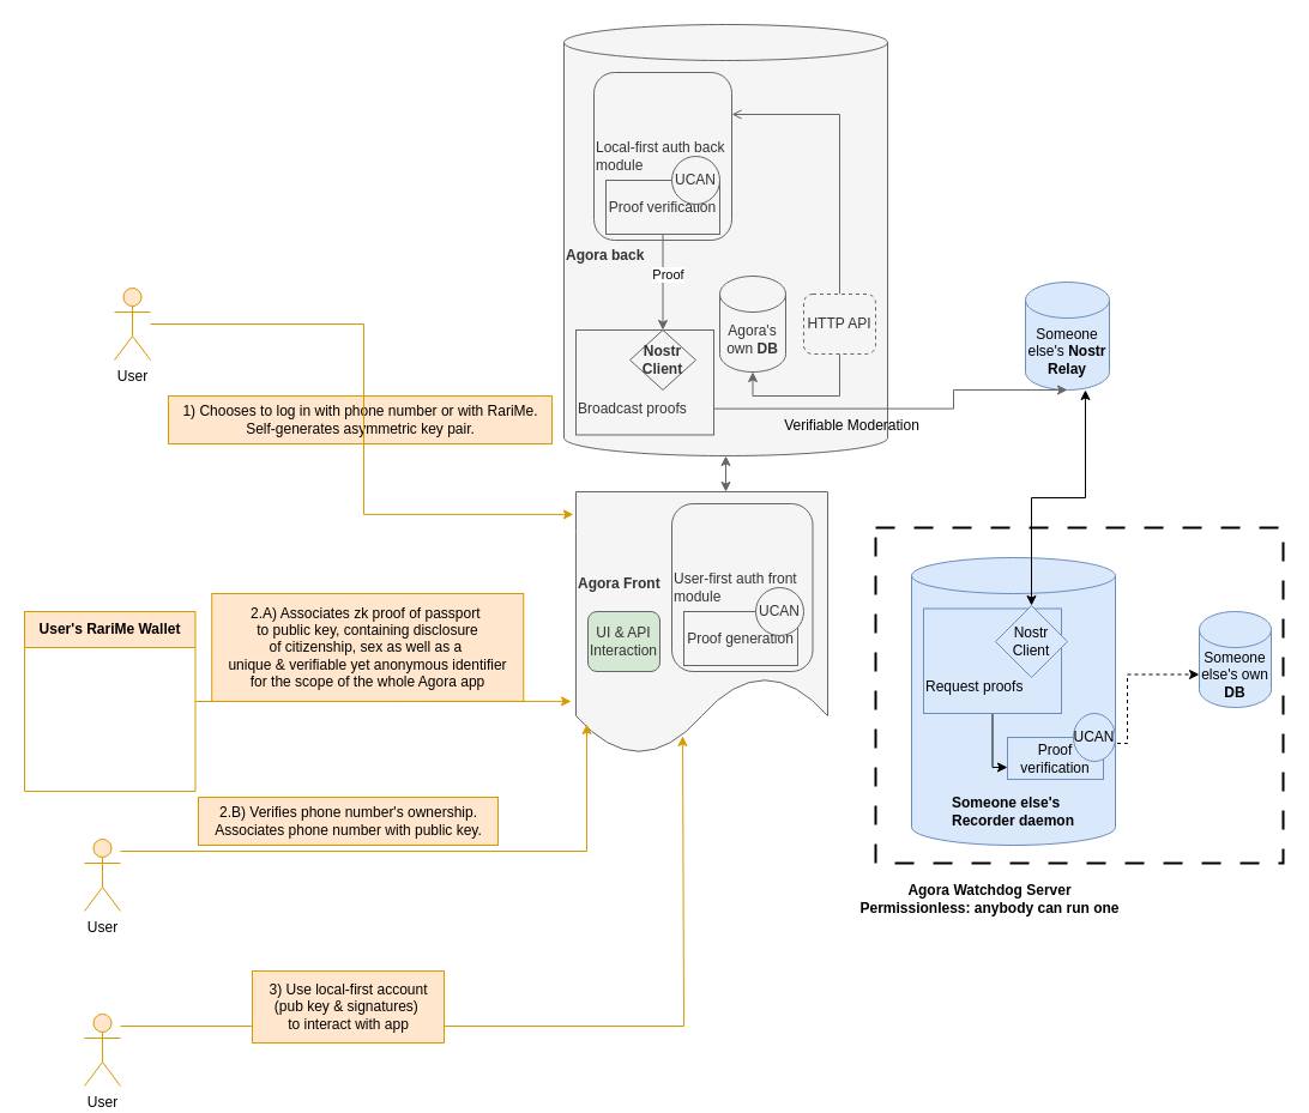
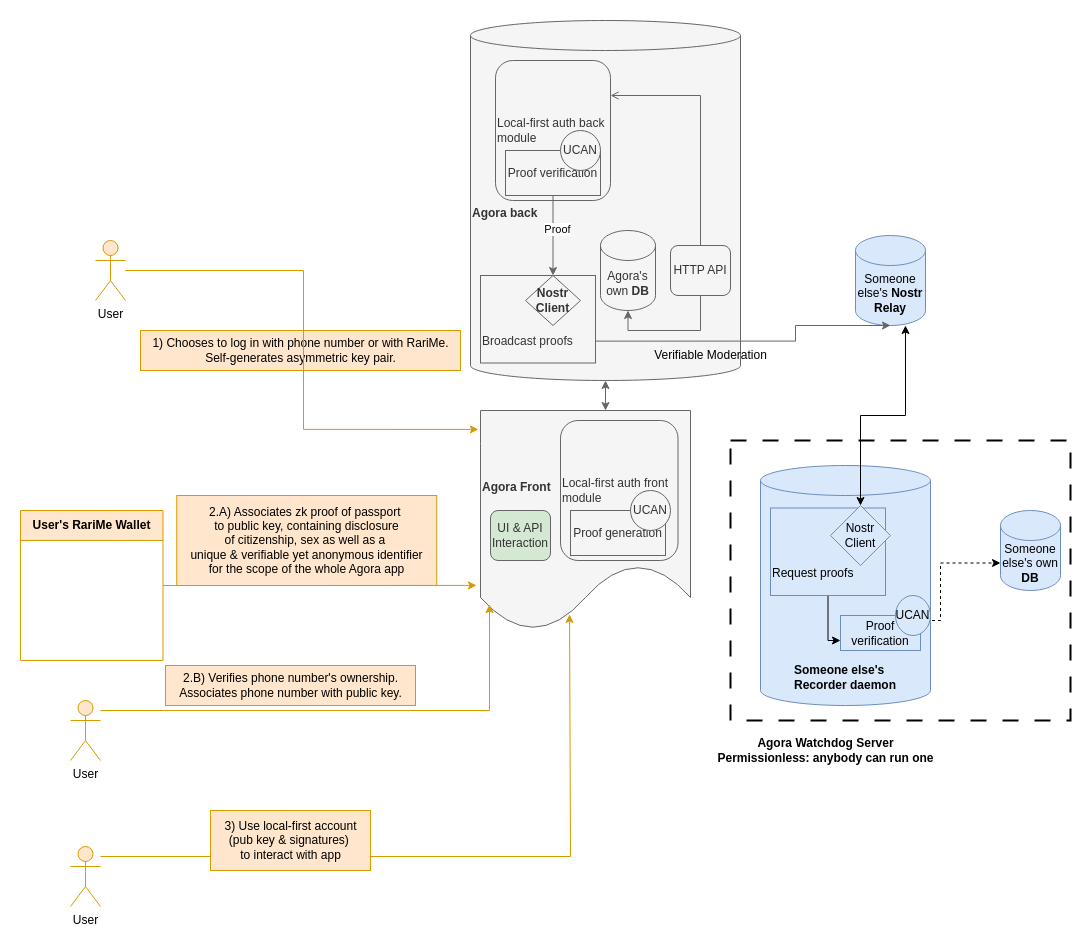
  <mxCell id="0" />
  <mxCell id="1" parent="0" />
  <mxCell id="2" value="" style="rounded=0;whiteSpace=wrap;html=1;fillColor=none;dashed=1;dashPattern=8 8;strokeWidth=2;" parent="1" vertex="1"><mxGeometry x="730" y="440" width="340" height="280" as="geometry" /></mxCell>
  <mxCell id="3" value="&lt;div&gt;&lt;br&gt;&lt;/div&gt;&lt;div&gt;&lt;br&gt;&lt;/div&gt;&lt;div&gt;&lt;br&gt;&lt;/div&gt;&lt;div style=&quot;text-align: left;&quot;&gt;&lt;span style=&quot;background-color: initial;&quot;&gt;&lt;b&gt;&lt;br&gt;&lt;/b&gt;&lt;/span&gt;&lt;/div&gt;&lt;div style=&quot;text-align: left;&quot;&gt;&lt;span style=&quot;background-color: initial;&quot;&gt;&lt;b&gt;&lt;br&gt;&lt;/b&gt;&lt;/span&gt;&lt;/div&gt;&lt;div style=&quot;text-align: left;&quot;&gt;&lt;span style=&quot;background-color: initial;&quot;&gt;&lt;b&gt;&lt;br&gt;&lt;/b&gt;&lt;/span&gt;&lt;/div&gt;&lt;div style=&quot;text-align: left;&quot;&gt;&lt;span style=&quot;background-color: initial;&quot;&gt;&lt;b&gt;&lt;br&gt;&lt;/b&gt;&lt;/span&gt;&lt;/div&gt;&lt;div style=&quot;text-align: left;&quot;&gt;&lt;span style=&quot;background-color: initial;&quot;&gt;&lt;b&gt;&lt;br&gt;&lt;/b&gt;&lt;/span&gt;&lt;/div&gt;&lt;div style=&quot;text-align: left;&quot;&gt;&lt;span style=&quot;background-color: initial;&quot;&gt;&lt;b&gt;&lt;br&gt;&lt;/b&gt;&lt;/span&gt;&lt;/div&gt;&lt;div style=&quot;text-align: left;&quot;&gt;&lt;span style=&quot;background-color: initial;&quot;&gt;&lt;b&gt;&lt;br&gt;&lt;/b&gt;&lt;/span&gt;&lt;/div&gt;&lt;div style=&quot;text-align: left;&quot;&gt;&lt;span style=&quot;background-color: initial;&quot;&gt;&lt;b&gt;&lt;br&gt;&lt;/b&gt;&lt;/span&gt;&lt;/div&gt;&lt;div style=&quot;text-align: left;&quot;&gt;&lt;span style=&quot;background-color: initial;&quot;&gt;&lt;b&gt;Someone else's&amp;nbsp;&lt;/b&gt;&lt;/span&gt;&lt;/div&gt;&lt;div style=&quot;text-align: left;&quot;&gt;&lt;span style=&quot;background-color: initial;&quot;&gt;&lt;b&gt;Recorder daemon&lt;/b&gt;&lt;/span&gt;&lt;/div&gt;" style="shape=cylinder3;whiteSpace=wrap;html=1;boundedLbl=1;backgroundOutline=1;size=15;fillColor=#dae8fc;strokeColor=#6c8ebf;" parent="1" vertex="1"><mxGeometry x="760" y="465" width="170" height="240" as="geometry" /></mxCell>
  <mxCell id="4" value="&lt;div style=&quot;&quot;&gt;&lt;span style=&quot;background-color: initial;&quot;&gt;Agora Front&lt;/span&gt;&lt;/div&gt;" style="shape=document;whiteSpace=wrap;html=1;boundedLbl=1;fontStyle=1;fillColor=#f5f5f5;fontColor=#333333;strokeColor=#666666;align=left;" parent="1" vertex="1"><mxGeometry x="480" y="410" width="210" height="220" as="geometry" /></mxCell>
  <mxCell id="5" value="Someone else's &lt;b&gt;Nostr Relay&lt;/b&gt;" style="shape=cylinder3;whiteSpace=wrap;html=1;boundedLbl=1;backgroundOutline=1;size=15;fillColor=#dae8fc;strokeColor=#6c8ebf;" parent="1" vertex="1"><mxGeometry x="855" y="235" width="70" height="90" as="geometry" /></mxCell>
  <mxCell id="6" style="edgeStyle=orthogonalEdgeStyle;rounded=0;orthogonalLoop=1;jettySize=auto;html=1;startArrow=classic;startFill=1;fillColor=#f5f5f5;strokeColor=#666666;" parent="1" source="7" target="4" edge="1"><mxGeometry relative="1" as="geometry"><Array as="points"><mxPoint x="570" y="410" /><mxPoint x="570" y="410" /></Array></mxGeometry></mxCell>
  <mxCell id="7" value="&lt;b&gt;Agora back&lt;/b&gt;" style="shape=cylinder3;whiteSpace=wrap;html=1;boundedLbl=1;backgroundOutline=1;size=15;fillColor=#f5f5f5;fontColor=#333333;strokeColor=#666666;align=left;" parent="1" vertex="1"><mxGeometry x="470" y="20" width="270" height="360" as="geometry" /></mxCell>
  <mxCell id="8" value="Agora's own &lt;b&gt;DB&lt;/b&gt;" style="shape=cylinder3;whiteSpace=wrap;html=1;boundedLbl=1;backgroundOutline=1;size=15;fillColor=#f5f5f5;fontColor=#333333;strokeColor=#666666;" parent="1" vertex="1"><mxGeometry x="600" y="230" width="55" height="80" as="geometry" /></mxCell>
  <mxCell id="9" value="Someone else's own &lt;b&gt;DB&lt;/b&gt;" style="shape=cylinder3;whiteSpace=wrap;html=1;boundedLbl=1;backgroundOutline=1;size=15;fillColor=#dae8fc;strokeColor=#6c8ebf;" parent="1" vertex="1"><mxGeometry x="1000" y="510" width="60" height="80" as="geometry" /></mxCell>
  <mxCell id="10" style="edgeStyle=orthogonalEdgeStyle;rounded=0;orthogonalLoop=1;jettySize=auto;html=1;entryX=0;entryY=0;entryDx=0;entryDy=52.5;entryPerimeter=0;dashed=1;exitX=1;exitY=0.5;exitDx=0;exitDy=0;" parent="1" source="27" target="9" edge="1"><mxGeometry relative="1" as="geometry"><Array as="points"><mxPoint x="920" y="620" /><mxPoint x="940" y="620" /><mxPoint x="940" y="563" /></Array></mxGeometry></mxCell>
- <mxCell id="11" value="User-first auth front module" style="rounded=1;whiteSpace=wrap;html=1;fillColor=#f5f5f5;fontColor=#333333;strokeColor=#666666;align=left;" parent="1" vertex="1"><mxGeometry x="560" y="420" width="117.5" height="140" as="geometry" /></mxCell>
+ <mxCell id="11" value="Local-first auth front module" style="rounded=1;whiteSpace=wrap;html=1;fillColor=#f5f5f5;fontColor=#333333;strokeColor=#666666;align=left;" parent="1" vertex="1"><mxGeometry x="560" y="420" width="117.5" height="140" as="geometry" /></mxCell>
  <mxCell id="12" value="1) Chooses to log in with phone number or with RariMe. &lt;br&gt;Self-generates asymmetric key pair." style="text;html=1;align=center;verticalAlign=middle;resizable=0;points=[];autosize=1;strokeColor=#d79b00;fillColor=#ffe6cc;" parent="1" vertex="1"><mxGeometry x="140" y="330" width="320" height="40" as="geometry" /></mxCell>
  <mxCell id="13" style="edgeStyle=orthogonalEdgeStyle;rounded=0;orthogonalLoop=1;jettySize=auto;html=1;entryX=-0.01;entryY=0.086;entryDx=0;entryDy=0;fillColor=#ffe6cc;strokeColor=#d79b00;entryPerimeter=0;" parent="1" source="14" target="4" edge="1"><mxGeometry relative="1" as="geometry"><Array as="points"><mxPoint x="303" y="270" /><mxPoint x="303" y="429" /></Array></mxGeometry></mxCell>
  <mxCell id="14" value="User" style="shape=umlActor;verticalLabelPosition=bottom;verticalAlign=top;html=1;outlineConnect=0;fillColor=#ffe6cc;strokeColor=#d79b00;" parent="1" vertex="1"><mxGeometry x="95" y="240" width="30" height="60" as="geometry" /></mxCell>
  <mxCell id="15" value="User's &lt;span style=&quot;background-color: initial;&quot;&gt;RariMe Wallet&lt;/span&gt;" style="swimlane;whiteSpace=wrap;html=1;startSize=30;fillColor=#ffe6cc;strokeColor=#d79b00;" parent="1" vertex="1"><mxGeometry x="20" y="510" width="142.5" height="150" as="geometry" /></mxCell>
  <mxCell id="16" value="2.A) Associates zk proof of passport&amp;nbsp;&lt;div&gt;&lt;span style=&quot;background-color: initial;&quot;&gt;to public key,&amp;nbsp;&lt;/span&gt;&lt;span style=&quot;background-color: initial;&quot;&gt;containing disclosure &lt;br&gt;of citizenship, sex&lt;/span&gt;&lt;span style=&quot;background-color: initial;&quot;&gt;&amp;nbsp;&lt;/span&gt;&lt;span style=&quot;background-color: initial;&quot;&gt;as well as a&amp;nbsp;&lt;br&gt;&lt;/span&gt;&lt;span style=&quot;background-color: initial;&quot;&gt;unique &amp;amp; verifiable&amp;nbsp;&lt;/span&gt;&lt;span style=&quot;background-color: initial;&quot;&gt;yet anonymous identifier&lt;/span&gt;&lt;/div&gt;&lt;div&gt;&lt;div&gt;&lt;div&gt;for the scope of the whole Agora app&lt;/div&gt;&lt;/div&gt;&lt;/div&gt;" style="text;html=1;align=center;verticalAlign=middle;resizable=0;points=[];autosize=1;strokeColor=#d79b00;fillColor=#ffe6cc;" parent="1" vertex="1"><mxGeometry x="176.25" y="495" width="260" height="90" as="geometry" /></mxCell>
  <mxCell id="17" style="edgeStyle=orthogonalEdgeStyle;rounded=0;orthogonalLoop=1;jettySize=auto;html=1;entryX=0.043;entryY=0.882;entryDx=0;entryDy=0;entryPerimeter=0;fillColor=#ffe6cc;strokeColor=#d79b00;" parent="1" source="18" target="4" edge="1"><mxGeometry relative="1" as="geometry"><mxPoint x="360" y="730" as="targetPoint" /><Array as="points"><mxPoint x="489" y="710" /></Array></mxGeometry></mxCell>
  <mxCell id="18" value="User" style="shape=umlActor;verticalLabelPosition=bottom;verticalAlign=top;html=1;outlineConnect=0;fillColor=#ffe6cc;strokeColor=#d79b00;" parent="1" vertex="1"><mxGeometry x="70" y="700" width="30" height="60" as="geometry" /></mxCell>
  <mxCell id="19" value="Verifiable Moderation" style="text;html=1;align=center;verticalAlign=middle;resizable=0;points=[];autosize=1;" parent="1" vertex="1"><mxGeometry x="640" y="340" width="140" height="30" as="geometry" /></mxCell>
  <mxCell id="20" value="Local-first auth back module" style="rounded=1;whiteSpace=wrap;html=1;fillColor=#f5f5f5;fontColor=#333333;strokeColor=#666666;align=left;" parent="1" vertex="1"><mxGeometry x="495" y="60" width="115" height="140" as="geometry" /></mxCell>
  <mxCell id="21" value="&lt;b&gt;Agora Watchdog Server&lt;br&gt;Permissionless: anybody can run one&lt;/b&gt;" style="text;html=1;align=center;verticalAlign=middle;resizable=0;points=[];autosize=1;strokeColor=none;fillColor=none;" parent="1" vertex="1"><mxGeometry x="705" y="730" width="240" height="40" as="geometry" /></mxCell>
  <mxCell id="22" style="edgeStyle=orthogonalEdgeStyle;rounded=0;orthogonalLoop=1;jettySize=auto;html=1;entryX=-0.019;entryY=0.795;entryDx=0;entryDy=0;entryPerimeter=0;fillColor=#ffe6cc;strokeColor=#d79b00;" parent="1" source="15" target="4" edge="1"><mxGeometry relative="1" as="geometry"><mxPoint x="466.25" y="585" as="targetPoint" /></mxGeometry></mxCell>
  <mxCell id="23" style="edgeStyle=orthogonalEdgeStyle;rounded=0;orthogonalLoop=1;jettySize=auto;html=1;entryX=0.5;entryY=0;entryDx=0;entryDy=0;fillColor=#f5f5f5;strokeColor=#666666;" parent="1" source="25" target="44" edge="1"><mxGeometry relative="1" as="geometry" /></mxCell>
  <mxCell id="24" value="Proof" style="edgeLabel;html=1;align=center;verticalAlign=middle;resizable=0;points=[];" parent="23" vertex="1" connectable="0"><mxGeometry x="-0.176" y="4" relative="1" as="geometry"><mxPoint as="offset" /></mxGeometry></mxCell>
  <mxCell id="25" value="Proof verification" style="rounded=0;whiteSpace=wrap;html=1;fillColor=#f5f5f5;fontColor=#333333;strokeColor=#666666;" parent="1" vertex="1"><mxGeometry x="505" y="150" width="95" height="45" as="geometry" /></mxCell>
  <mxCell id="26" value="UCAN" style="ellipse;whiteSpace=wrap;html=1;fillColor=#f5f5f5;fontColor=#333333;strokeColor=#666666;" parent="1" vertex="1"><mxGeometry x="560" y="130" width="40" height="40" as="geometry" /></mxCell>
  <mxCell id="27" value="Proof verification" style="rounded=0;whiteSpace=wrap;html=1;fillColor=#dae8fc;strokeColor=#6c8ebf;" parent="1" vertex="1"><mxGeometry x="840" y="615" width="80" height="35" as="geometry" /></mxCell>
  <mxCell id="28" value="UCAN" style="ellipse;whiteSpace=wrap;html=1;fillColor=#dae8fc;strokeColor=#6c8ebf;" parent="1" vertex="1"><mxGeometry x="895" y="595" width="35" height="40" as="geometry" /></mxCell>
  <mxCell id="29" value="Proof generation" style="rounded=0;whiteSpace=wrap;html=1;fillColor=#f5f5f5;fontColor=#333333;strokeColor=#666666;" parent="1" vertex="1"><mxGeometry x="570" y="510" width="95" height="45" as="geometry" /></mxCell>
  <mxCell id="30" value="UCAN" style="ellipse;whiteSpace=wrap;html=1;fillColor=#f5f5f5;fontColor=#333333;strokeColor=#666666;" parent="1" vertex="1"><mxGeometry x="630" y="490" width="40" height="40" as="geometry" /></mxCell>
  <mxCell id="31" style="edgeStyle=orthogonalEdgeStyle;rounded=0;orthogonalLoop=1;jettySize=auto;html=1;entryX=0.424;entryY=0.927;entryDx=0;entryDy=0;entryPerimeter=0;fillColor=#ffe6cc;strokeColor=#d79b00;" parent="1" source="32" target="4" edge="1"><mxGeometry relative="1" as="geometry"><mxPoint x="489" y="750" as="targetPoint" /><Array as="points"><mxPoint x="570" y="856" /></Array></mxGeometry></mxCell>
  <mxCell id="32" value="User" style="shape=umlActor;verticalLabelPosition=bottom;verticalAlign=top;html=1;outlineConnect=0;fillColor=#ffe6cc;strokeColor=#d79b00;" parent="1" vertex="1"><mxGeometry x="70" y="846" width="30" height="60" as="geometry" /></mxCell>
  <mxCell id="33" value="3) Use local-first account &lt;br&gt;(pub key &amp;amp; signatures)&amp;nbsp;&lt;div&gt;to interact with app&lt;/div&gt;" style="text;html=1;align=center;verticalAlign=middle;resizable=0;points=[];autosize=1;strokeColor=#d79b00;fillColor=#ffe6cc;" parent="1" vertex="1"><mxGeometry x="210" y="810" width="160" height="60" as="geometry" /></mxCell>
  <mxCell id="34" value="2.B) Verifies phone number's ownership.&lt;br&gt;Associates phone number with public key." style="text;html=1;align=center;verticalAlign=middle;resizable=0;points=[];autosize=1;strokeColor=#d79b00;fillColor=#ffe6cc;" parent="1" vertex="1"><mxGeometry x="165" y="665" width="250" height="40" as="geometry" /></mxCell>
  <mxCell id="35" style="edgeStyle=orthogonalEdgeStyle;rounded=0;orthogonalLoop=1;jettySize=auto;html=1;entryX=1;entryY=0.25;entryDx=0;entryDy=0;fillColor=#f5f5f5;strokeColor=#666666;endArrow=open;" parent="1" source="36" target="20" edge="1"><mxGeometry relative="1" as="geometry"><Array as="points"><mxPoint x="700" y="95" /></Array></mxGeometry></mxCell>
- <mxCell id="36" value="HTTP API" style="rounded=1;whiteSpace=wrap;html=1;fillColor=#f5f5f5;fontColor=#333333;strokeColor=#666666;dashed=1;" parent="1" vertex="1"><mxGeometry x="670" y="245" width="60" height="50" as="geometry" /></mxCell>
+ <mxCell id="36" value="HTTP API" style="rounded=1;whiteSpace=wrap;html=1;fillColor=#f5f5f5;fontColor=#333333;strokeColor=#666666;" parent="1" vertex="1"><mxGeometry x="670" y="245" width="60" height="50" as="geometry" /></mxCell>
  <mxCell id="37" style="edgeStyle=orthogonalEdgeStyle;rounded=0;orthogonalLoop=1;jettySize=auto;html=1;entryX=0.5;entryY=1;entryDx=0;entryDy=0;entryPerimeter=0;fillColor=#f5f5f5;strokeColor=#666666;" parent="1" source="36" target="8" edge="1"><mxGeometry relative="1" as="geometry"><Array as="points"><mxPoint x="700" y="330" /><mxPoint x="628" y="330" /></Array></mxGeometry></mxCell>
  <mxCell id="38" value="UI &amp;amp; API Interaction" style="rounded=1;whiteSpace=wrap;html=1;fillColor=#d5e8d4;fontColor=#333333;strokeColor=#666666;" parent="1" vertex="1"><mxGeometry x="490" y="510" width="60" height="50" as="geometry" /></mxCell>
  <mxCell id="39" style="edgeStyle=orthogonalEdgeStyle;rounded=0;orthogonalLoop=1;jettySize=auto;html=1;entryX=0.714;entryY=1;entryDx=0;entryDy=0;entryPerimeter=0;startArrow=classic;startFill=1;" parent="1" source="42" target="5" edge="1"><mxGeometry relative="1" as="geometry" /></mxCell>
  <mxCell id="40" style="edgeStyle=orthogonalEdgeStyle;rounded=0;orthogonalLoop=1;jettySize=auto;html=1;entryX=0.5;entryY=1;entryDx=0;entryDy=0;startArrow=classic;startFill=1;endArrow=none;endFill=0;" parent="1" source="27" target="41" edge="1"><mxGeometry relative="1" as="geometry"><Array as="points"><mxPoint x="828" y="640" /></Array></mxGeometry></mxCell>
  <mxCell id="41" value="&lt;div&gt;&lt;br&gt;&lt;/div&gt;&lt;div&gt;&lt;br&gt;&lt;/div&gt;&lt;div&gt;&lt;br&gt;&lt;/div&gt;Request proofs" style="rounded=0;whiteSpace=wrap;html=1;fillColor=#dae8fc;strokeColor=#6c8ebf;align=left;" parent="1" vertex="1"><mxGeometry x="770" y="507.5" width="115" height="87.5" as="geometry" /></mxCell>
  <mxCell id="42" value="Nostr&lt;div&gt;Client&lt;/div&gt;" style="rhombus;whiteSpace=wrap;html=1;fillColor=#dae8fc;strokeColor=#6c8ebf;" parent="1" vertex="1"><mxGeometry x="830" y="505" width="60" height="60" as="geometry" /></mxCell>
  <mxCell id="43" value="&lt;div&gt;&lt;br&gt;&lt;/div&gt;&lt;div&gt;&lt;br&gt;&lt;/div&gt;&lt;div&gt;&lt;br&gt;&lt;/div&gt;Broadcast proofs" style="rounded=0;whiteSpace=wrap;html=1;fillColor=#f5f5f5;strokeColor=#666666;align=left;fontColor=#333333;" parent="1" vertex="1"><mxGeometry x="480" y="275" width="115" height="87.5" as="geometry" /></mxCell>
  <mxCell id="44" value="&lt;b&gt;Nostr&lt;/b&gt;&lt;div&gt;&lt;b&gt;Client&lt;/b&gt;&lt;/div&gt;" style="rhombus;whiteSpace=wrap;html=1;fillColor=#f5f5f5;fontColor=#333333;strokeColor=#666666;" parent="1" vertex="1"><mxGeometry x="525" y="275" width="55" height="50" as="geometry" /></mxCell>
  <mxCell id="45" style="edgeStyle=orthogonalEdgeStyle;rounded=0;orthogonalLoop=1;jettySize=auto;html=1;entryX=0.5;entryY=1;entryDx=0;entryDy=0;entryPerimeter=0;fillColor=#f5f5f5;strokeColor=#666666;exitX=1;exitY=0.75;exitDx=0;exitDy=0;" parent="1" source="43" target="5" edge="1"><mxGeometry relative="1" as="geometry"><Array as="points"><mxPoint x="795" y="341" /><mxPoint x="795" y="325" /></Array><mxPoint x="600" y="350" as="sourcePoint" /></mxGeometry></mxCell>
